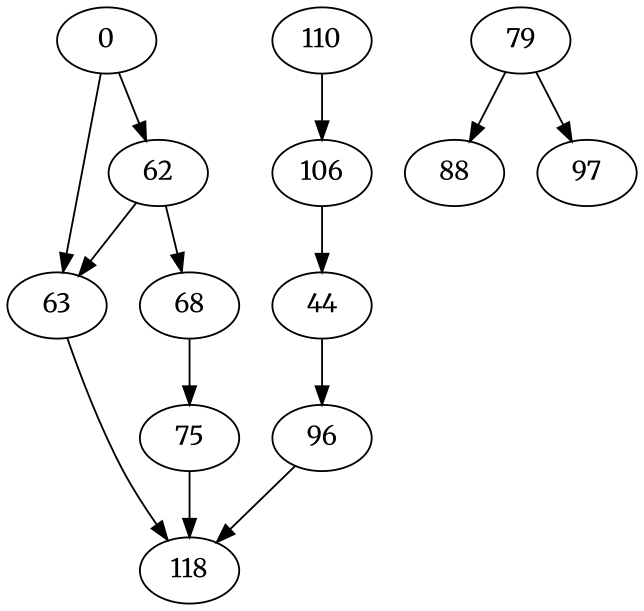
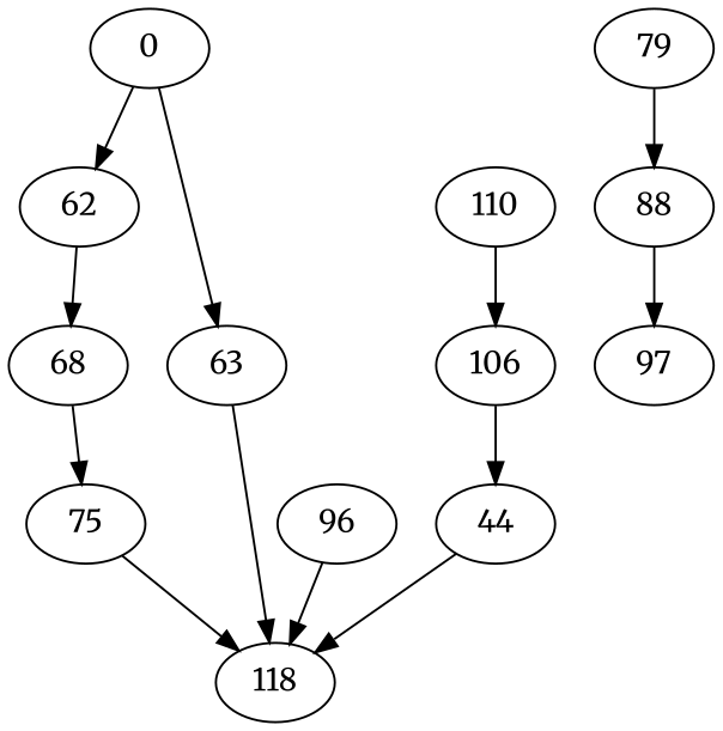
  digraph {
    fontname=Merriweather
    node [fontname=Merriweather]
    edge [fontname=Merriweather]
    n1 [label=0]
    n2 [label=62]
    n3 [label=63]
    n4 [label=68]
    n5 [label=118]
    n6 [label=75]
    n7 [label=79]
    n8 [label=88]
    n9 [label=97]
    n10 [label=96]
    n11 [label=44]
    n12 [label=110]
    n13 [label=106]
    n1 -> n2
    n1 -> n3
-   n2 -> n3
    n2 -> n4
    n3 -> n5
    n4 -> n6
    n6 -> n5
    n7 -> n8
-   n7 -> n9
+   n8 -> n9
    n10 -> n5
-   n11 -> n10
+   n11 -> n5
    n12 -> n13
    n13 -> n11
  }
